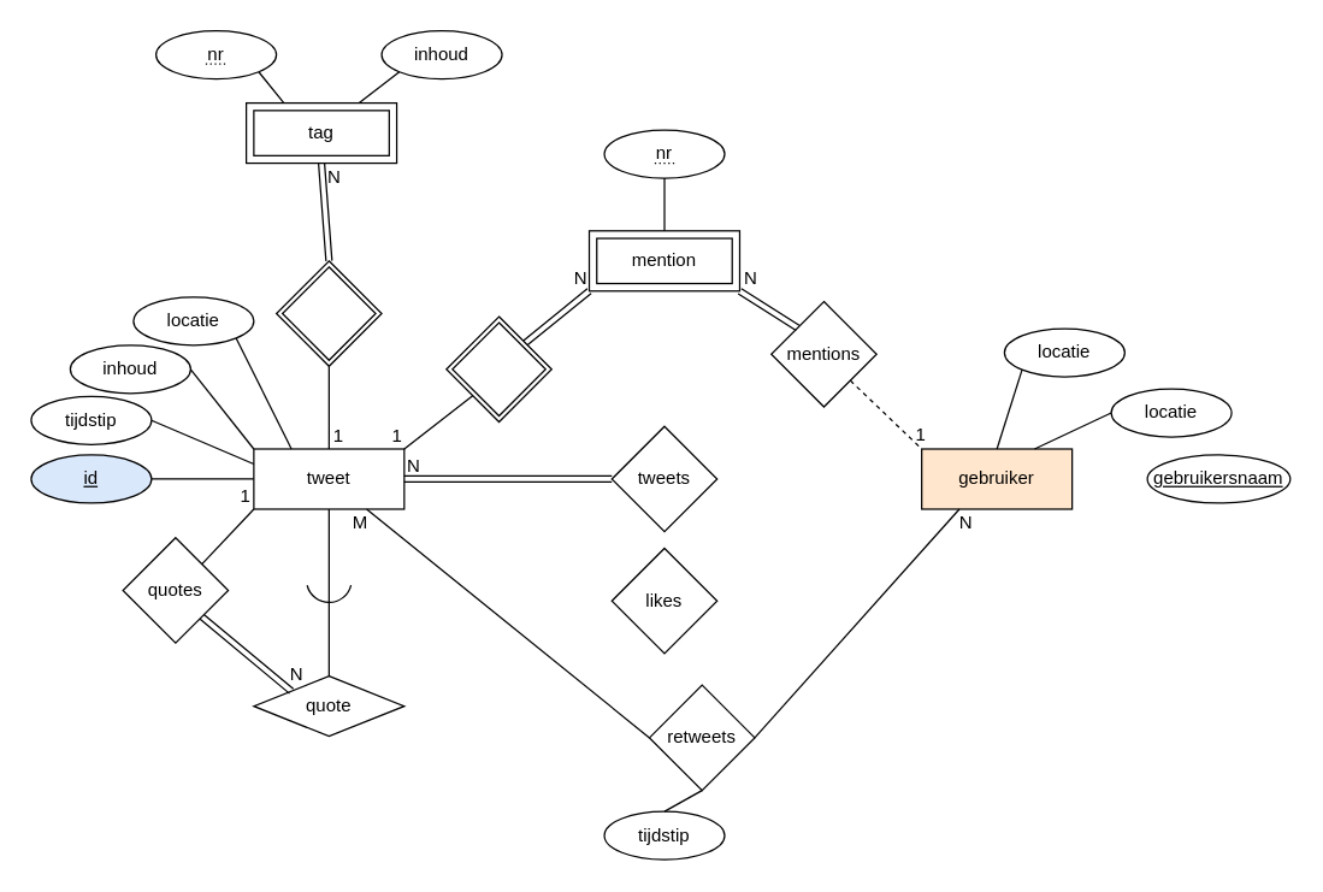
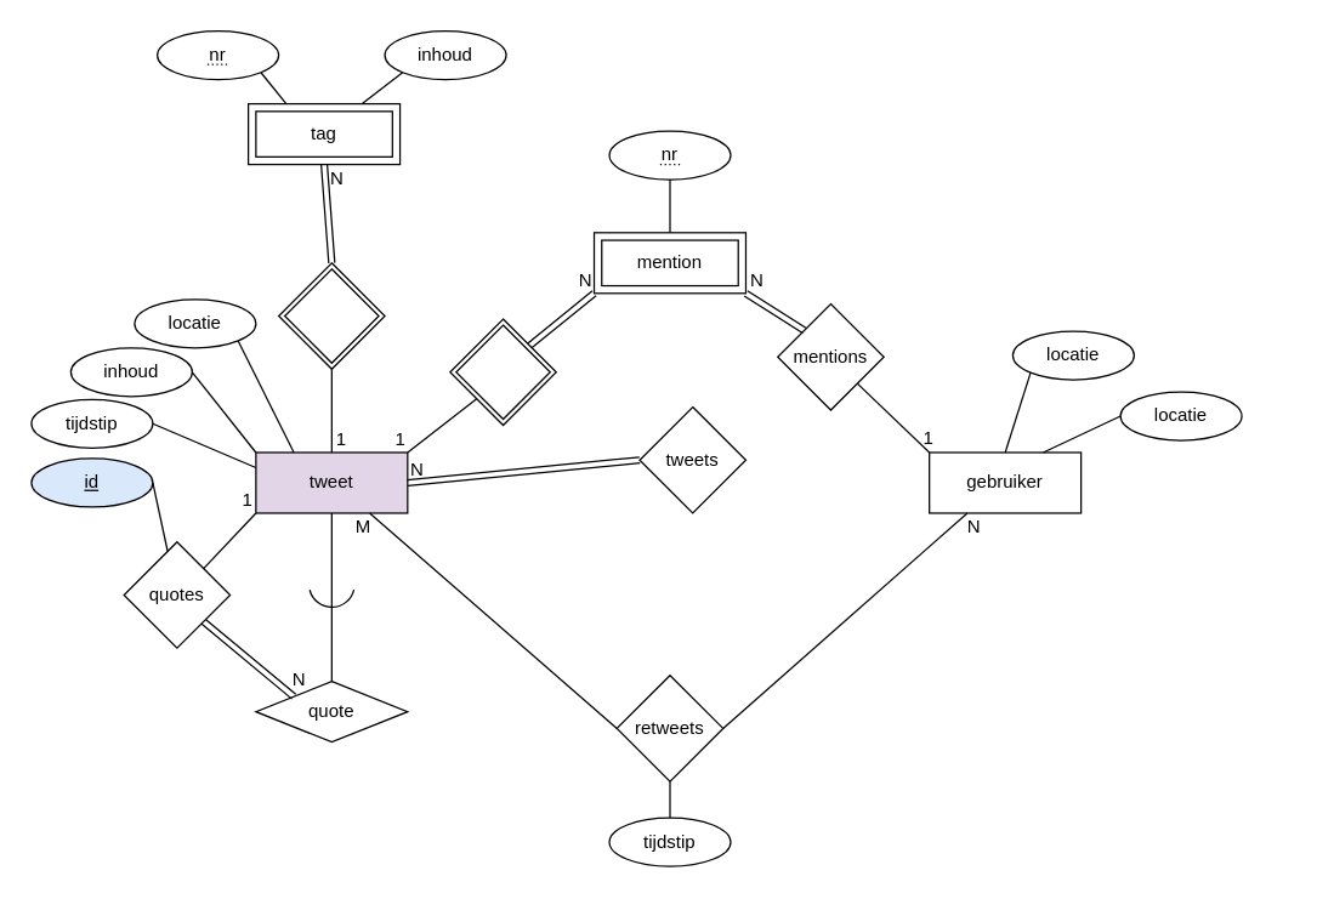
  <mxCell id="0" />
  <mxCell id="1" parent="0" />
- <mxCell id="2" value="tweet" style="whiteSpace=wrap;html=1;align=center;" vertex="1" parent="1"><mxGeometry x="168" y="298" width="100" height="40" as="geometry" /></mxCell>
+ <mxCell id="2" value="tweet" style="whiteSpace=wrap;html=1;align=center;fillColor=#e1d5e7;" vertex="1" parent="1"><mxGeometry x="168" y="298" width="100" height="40" as="geometry" /></mxCell>
  <mxCell id="3" value="tag" style="shape=ext;margin=3;double=1;whiteSpace=wrap;html=1;align=center;" vertex="1" parent="1"><mxGeometry x="163" y="68" width="100" height="40" as="geometry" /></mxCell>
  <mxCell id="4" value="mention" style="shape=ext;margin=3;double=1;whiteSpace=wrap;html=1;align=center;" vertex="1" parent="1"><mxGeometry x="391" y="153" width="100" height="40" as="geometry" /></mxCell>
- <mxCell id="5" value="gebruiker" style="whiteSpace=wrap;html=1;align=center;fillColor=#ffe6cc;" vertex="1" parent="1"><mxGeometry x="612" y="298" width="100" height="40" as="geometry" /></mxCell>
+ <mxCell id="5" value="gebruiker" style="whiteSpace=wrap;html=1;align=center;" vertex="1" parent="1"><mxGeometry x="612" y="298" width="100" height="40" as="geometry" /></mxCell>
  <mxCell id="6" value="quote" style="rhombus;whiteSpace=wrap;html=1;align=center;" vertex="1" parent="1"><mxGeometry x="168" y="449" width="100" height="40" as="geometry" /></mxCell>
- <mxCell id="7" value="tweets" style="shape=rhombus;perimeter=rhombusPerimeter;whiteSpace=wrap;html=1;align=center;aspect=fixed;" vertex="1" parent="1"><mxGeometry x="406" y="283" width="70" height="70" as="geometry" /></mxCell>
+ <mxCell id="7" value="tweets" style="shape=rhombus;perimeter=rhombusPerimeter;whiteSpace=wrap;html=1;align=center;aspect=fixed;" vertex="1" parent="1"><mxGeometry x="421" y="268" width="70" height="70" as="geometry" /></mxCell>
  <mxCell id="8" value="quotes" style="shape=rhombus;perimeter=rhombusPerimeter;whiteSpace=wrap;html=1;align=center;aspect=fixed;" vertex="1" parent="1"><mxGeometry x="81" y="357" width="70" height="70" as="geometry" /></mxCell>
- <mxCell id="9" value="retweets" style="shape=rhombus;perimeter=rhombusPerimeter;whiteSpace=wrap;html=1;align=center;aspect=fixed;" vertex="1" parent="1"><mxGeometry x="431" y="455" width="70" height="70" as="geometry" /></mxCell>
- <mxCell id="10" value="likes" style="shape=rhombus;perimeter=rhombusPerimeter;whiteSpace=wrap;html=1;align=center;aspect=fixed;" vertex="1" parent="1"><mxGeometry x="406" y="364" width="70" height="70" as="geometry" /></mxCell>
+ <mxCell id="9" value="retweets" style="shape=rhombus;perimeter=rhombusPerimeter;whiteSpace=wrap;html=1;align=center;aspect=fixed;" vertex="1" parent="1"><mxGeometry x="406" y="445" width="70" height="70" as="geometry" /></mxCell>
  <mxCell id="11" value="mentions" style="shape=rhombus;perimeter=rhombusPerimeter;whiteSpace=wrap;html=1;align=center;aspect=fixed;" vertex="1" parent="1"><mxGeometry x="512" y="200" width="70" height="70" as="geometry" /></mxCell>
  <mxCell id="12" value="" style="endArrow=none;html=1;rounded=0;exitX=0.5;exitY=1;exitDx=0;exitDy=0;entryX=0.5;entryY=0;entryDx=0;entryDy=0;" edge="1" parent="1" source="2" target="6"><mxGeometry relative="1" as="geometry"><mxPoint x="447" y="337" as="sourcePoint" /><mxPoint x="607" y="337" as="targetPoint" /></mxGeometry></mxCell>
  <mxCell id="13" value="" style="shape=link;html=1;rounded=0;entryX=0;entryY=0;entryDx=0;entryDy=0;exitX=1;exitY=1;exitDx=0;exitDy=0;" edge="1" parent="1" source="8" target="6"><mxGeometry relative="1" as="geometry"><mxPoint x="447" y="337" as="sourcePoint" /><mxPoint x="607" y="337" as="targetPoint" /></mxGeometry></mxCell>
  <mxCell id="14" value="N" style="resizable=0;html=1;whiteSpace=wrap;align=right;verticalAlign=bottom;" connectable="0" vertex="1" parent="13"><mxGeometry x="1" relative="1" as="geometry"><mxPoint x="9" y="-3" as="offset" /></mxGeometry></mxCell>
  <mxCell id="15" value="" style="endArrow=none;html=1;rounded=0;entryX=0;entryY=1;entryDx=0;entryDy=0;exitX=1;exitY=0;exitDx=0;exitDy=0;" edge="1" parent="1" source="8" target="2"><mxGeometry relative="1" as="geometry"><mxPoint x="447" y="337" as="sourcePoint" /><mxPoint x="607" y="337" as="targetPoint" /></mxGeometry></mxCell>
  <mxCell id="16" value="1" style="resizable=0;html=1;whiteSpace=wrap;align=right;verticalAlign=bottom;" connectable="0" vertex="1" parent="15"><mxGeometry x="1" relative="1" as="geometry"><mxPoint x="-1" as="offset" /></mxGeometry></mxCell>
  <mxCell id="17" value="" style="verticalLabelPosition=bottom;verticalAlign=top;html=1;shape=mxgraph.basic.arc;startAngle=0.337;endAngle=0.761;rotation=342;" vertex="1" parent="1"><mxGeometry x="203" y="370" width="30" height="30" as="geometry" /></mxCell>
  <mxCell id="18" value="" style="shape=rhombus;double=1;perimeter=rhombusPerimeter;whiteSpace=wrap;html=1;align=center;" vertex="1" parent="1"><mxGeometry x="183" y="173" width="70" height="70" as="geometry" /></mxCell>
  <mxCell id="19" value="" style="shape=link;html=1;rounded=0;exitX=0.5;exitY=0;exitDx=0;exitDy=0;entryX=0.5;entryY=1;entryDx=0;entryDy=0;" edge="1" parent="1" source="18" target="3"><mxGeometry relative="1" as="geometry"><mxPoint x="447" y="337" as="sourcePoint" /><mxPoint x="607" y="337" as="targetPoint" /></mxGeometry></mxCell>
  <mxCell id="20" value="N" style="resizable=0;html=1;whiteSpace=wrap;align=right;verticalAlign=bottom;" connectable="0" vertex="1" parent="19"><mxGeometry x="1" relative="1" as="geometry"><mxPoint x="14" y="18" as="offset" /></mxGeometry></mxCell>
  <mxCell id="21" value="" style="endArrow=none;html=1;rounded=0;exitX=0.5;exitY=1;exitDx=0;exitDy=0;entryX=0.5;entryY=0;entryDx=0;entryDy=0;" edge="1" parent="1" source="18" target="2"><mxGeometry relative="1" as="geometry"><mxPoint x="447" y="337" as="sourcePoint" /><mxPoint x="607" y="337" as="targetPoint" /></mxGeometry></mxCell>
  <mxCell id="22" value="1" style="resizable=0;html=1;whiteSpace=wrap;align=right;verticalAlign=bottom;" connectable="0" vertex="1" parent="21"><mxGeometry x="1" relative="1" as="geometry"><mxPoint x="11" as="offset" /></mxGeometry></mxCell>
  <mxCell id="23" value="" style="shape=rhombus;double=1;perimeter=rhombusPerimeter;whiteSpace=wrap;html=1;align=center;" vertex="1" parent="1"><mxGeometry x="296" y="210" width="70" height="70" as="geometry" /></mxCell>
  <mxCell id="24" value="" style="endArrow=none;html=1;rounded=0;entryX=1;entryY=0;entryDx=0;entryDy=0;exitX=0;exitY=1;exitDx=0;exitDy=0;" edge="1" parent="1" source="23" target="2"><mxGeometry relative="1" as="geometry"><mxPoint x="447" y="337" as="sourcePoint" /><mxPoint x="607" y="337" as="targetPoint" /></mxGeometry></mxCell>
  <mxCell id="25" value="1" style="resizable=0;html=1;whiteSpace=wrap;align=right;verticalAlign=bottom;" connectable="0" vertex="1" parent="24"><mxGeometry x="1" relative="1" as="geometry" /></mxCell>
  <mxCell id="26" value="" style="shape=link;html=1;rounded=0;entryX=0;entryY=1;entryDx=0;entryDy=0;exitX=1;exitY=0;exitDx=0;exitDy=0;" edge="1" parent="1" source="23" target="4"><mxGeometry relative="1" as="geometry"><mxPoint x="447" y="337" as="sourcePoint" /><mxPoint x="607" y="337" as="targetPoint" /></mxGeometry></mxCell>
  <mxCell id="27" value="N" style="resizable=0;html=1;whiteSpace=wrap;align=right;verticalAlign=bottom;" connectable="0" vertex="1" parent="26"><mxGeometry x="1" relative="1" as="geometry" /></mxCell>
  <mxCell id="28" value="" style="shape=link;html=1;rounded=0;entryX=1;entryY=1;entryDx=0;entryDy=0;exitX=0;exitY=0;exitDx=0;exitDy=0;" edge="1" parent="1" source="11" target="4"><mxGeometry relative="1" as="geometry"><mxPoint x="447" y="337" as="sourcePoint" /><mxPoint x="607" y="337" as="targetPoint" /></mxGeometry></mxCell>
  <mxCell id="29" value="N" style="resizable=0;html=1;whiteSpace=wrap;align=right;verticalAlign=bottom;" connectable="0" vertex="1" parent="28"><mxGeometry x="1" relative="1" as="geometry"><mxPoint x="13" as="offset" /></mxGeometry></mxCell>
- <mxCell id="30" value="" style="endArrow=none;html=1;rounded=0;entryX=0;entryY=0;entryDx=0;entryDy=0;exitX=1;exitY=1;exitDx=0;exitDy=0;dashed=1;" edge="1" parent="1" source="11" target="5"><mxGeometry relative="1" as="geometry"><mxPoint x="447" y="337" as="sourcePoint" /><mxPoint x="607" y="337" as="targetPoint" /></mxGeometry></mxCell>
+ <mxCell id="30" value="" style="endArrow=none;html=1;rounded=0;entryX=0;entryY=0;entryDx=0;entryDy=0;exitX=1;exitY=1;exitDx=0;exitDy=0;" edge="1" parent="1" source="11" target="5"><mxGeometry relative="1" as="geometry"><mxPoint x="447" y="337" as="sourcePoint" /><mxPoint x="607" y="337" as="targetPoint" /></mxGeometry></mxCell>
  <mxCell id="31" value="1" style="resizable=0;html=1;whiteSpace=wrap;align=right;verticalAlign=bottom;" connectable="0" vertex="1" parent="30"><mxGeometry x="1" relative="1" as="geometry"><mxPoint x="4" y="-1" as="offset" /></mxGeometry></mxCell>
  <mxCell id="32" value="" style="shape=link;html=1;rounded=0;entryX=1;entryY=0.5;entryDx=0;entryDy=0;exitX=0;exitY=0.5;exitDx=0;exitDy=0;" edge="1" parent="1" source="7" target="2"><mxGeometry relative="1" as="geometry"><mxPoint x="447" y="337" as="sourcePoint" /><mxPoint x="607" y="337" as="targetPoint" /></mxGeometry></mxCell>
  <mxCell id="33" value="N" style="resizable=0;html=1;whiteSpace=wrap;align=right;verticalAlign=bottom;" connectable="0" vertex="1" parent="32"><mxGeometry x="1" relative="1" as="geometry"><mxPoint x="12" as="offset" /></mxGeometry></mxCell>
  <mxCell id="34" value="" style="endArrow=none;html=1;rounded=0;entryX=0.25;entryY=1;entryDx=0;entryDy=0;exitX=1;exitY=0.5;exitDx=0;exitDy=0;" edge="1" parent="1" source="9" target="5"><mxGeometry relative="1" as="geometry"><mxPoint x="447" y="337" as="sourcePoint" /><mxPoint x="607" y="337" as="targetPoint" /></mxGeometry></mxCell>
  <mxCell id="35" value="N" style="resizable=0;html=1;whiteSpace=wrap;align=right;verticalAlign=bottom;" connectable="0" vertex="1" parent="34"><mxGeometry x="1" relative="1" as="geometry"><mxPoint x="10" y="17" as="offset" /></mxGeometry></mxCell>
  <mxCell id="36" value="" style="endArrow=none;html=1;rounded=0;entryX=0.75;entryY=1;entryDx=0;entryDy=0;exitX=0;exitY=0.5;exitDx=0;exitDy=0;" edge="1" parent="1" source="9" target="2"><mxGeometry relative="1" as="geometry"><mxPoint x="447" y="337" as="sourcePoint" /><mxPoint x="371" y="467" as="targetPoint" /></mxGeometry></mxCell>
  <mxCell id="37" value="M" style="resizable=0;html=1;whiteSpace=wrap;align=right;verticalAlign=bottom;" connectable="0" vertex="1" parent="36"><mxGeometry x="1" relative="1" as="geometry"><mxPoint x="2" y="17" as="offset" /></mxGeometry></mxCell>
  <mxCell id="38" value="inhoud" style="ellipse;whiteSpace=wrap;html=1;align=center;aspect=fixed;" vertex="1" parent="1"><mxGeometry x="46" y="229" width="80" height="32" as="geometry" /></mxCell>
  <mxCell id="39" value="&lt;u&gt;id&lt;/u&gt;" style="ellipse;whiteSpace=wrap;html=1;align=center;aspect=fixed;fillColor=#dae8fc;" vertex="1" parent="1"><mxGeometry x="20" y="302" width="80" height="32" as="geometry" /></mxCell>
  <mxCell id="40" value="tijdstip" style="ellipse;whiteSpace=wrap;html=1;align=center;aspect=fixed;" vertex="1" parent="1"><mxGeometry x="20" y="263" width="80" height="32" as="geometry" /></mxCell>
  <mxCell id="41" value="locatie" style="ellipse;whiteSpace=wrap;html=1;align=center;aspect=fixed;" vertex="1" parent="1"><mxGeometry x="88" y="197" width="80" height="32" as="geometry" /></mxCell>
- <mxCell id="42" value="" style="endArrow=none;html=1;rounded=0;exitX=1;exitY=0.5;exitDx=0;exitDy=0;entryX=0;entryY=0.5;entryDx=0;entryDy=0;" edge="1" parent="1" source="39" target="2"><mxGeometry relative="1" as="geometry"><mxPoint x="325" y="356" as="sourcePoint" /><mxPoint x="485" y="356" as="targetPoint" /></mxGeometry></mxCell>
+ <mxCell id="42" value="" style="endArrow=none;html=1;rounded=0;exitX=1;exitY=0.5;exitDx=0;exitDy=0;" edge="1" parent="1" source="39" target="8"><mxGeometry relative="1" as="geometry"><mxPoint x="325" y="356" as="sourcePoint" /><mxPoint x="485" y="356" as="targetPoint" /></mxGeometry></mxCell>
  <mxCell id="43" value="" style="endArrow=none;html=1;rounded=0;exitX=1;exitY=0.5;exitDx=0;exitDy=0;entryX=0;entryY=0.25;entryDx=0;entryDy=0;" edge="1" parent="1" source="40" target="2"><mxGeometry relative="1" as="geometry"><mxPoint x="110" y="328" as="sourcePoint" /><mxPoint x="178" y="328" as="targetPoint" /></mxGeometry></mxCell>
  <mxCell id="44" value="" style="endArrow=none;html=1;rounded=0;exitX=1;exitY=0.5;exitDx=0;exitDy=0;entryX=0;entryY=0;entryDx=0;entryDy=0;" edge="1" parent="1" source="38" target="2"><mxGeometry relative="1" as="geometry"><mxPoint x="120" y="338" as="sourcePoint" /><mxPoint x="188" y="338" as="targetPoint" /></mxGeometry></mxCell>
  <mxCell id="45" value="" style="endArrow=none;html=1;rounded=0;exitX=1;exitY=1;exitDx=0;exitDy=0;entryX=0.25;entryY=0;entryDx=0;entryDy=0;" edge="1" parent="1" source="41" target="2"><mxGeometry relative="1" as="geometry"><mxPoint x="130" y="348" as="sourcePoint" /><mxPoint x="198" y="348" as="targetPoint" /></mxGeometry></mxCell>
  <mxCell id="46" value="inhoud" style="ellipse;whiteSpace=wrap;html=1;align=center;aspect=fixed;" vertex="1" parent="1"><mxGeometry x="253" y="20" width="80" height="32" as="geometry" /></mxCell>
  <mxCell id="47" value="nr" style="ellipse;whiteSpace=wrap;html=1;align=center;aspect=fixed;" vertex="1" parent="1"><mxGeometry x="103" y="20" width="80" height="32" as="geometry" /></mxCell>
  <mxCell id="48" value="nr" style="ellipse;whiteSpace=wrap;html=1;align=center;aspect=fixed;" vertex="1" parent="1"><mxGeometry x="401" y="86" width="80" height="32" as="geometry" /></mxCell>
  <mxCell id="49" value="" style="endArrow=none;html=1;rounded=0;exitX=1;exitY=1;exitDx=0;exitDy=0;entryX=0.25;entryY=0;entryDx=0;entryDy=0;" edge="1" parent="1" source="47" target="3"><mxGeometry relative="1" as="geometry"><mxPoint x="325" y="356" as="sourcePoint" /><mxPoint x="485" y="356" as="targetPoint" /></mxGeometry></mxCell>
  <mxCell id="50" value="" style="endArrow=none;html=1;rounded=0;exitX=0;exitY=1;exitDx=0;exitDy=0;entryX=0.75;entryY=0;entryDx=0;entryDy=0;" edge="1" parent="1" source="46" target="3"><mxGeometry relative="1" as="geometry"><mxPoint x="181" y="57" as="sourcePoint" /><mxPoint x="203" y="88" as="targetPoint" /></mxGeometry></mxCell>
  <mxCell id="51" value="" style="endArrow=none;html=1;rounded=0;exitX=0.5;exitY=1;exitDx=0;exitDy=0;entryX=0.5;entryY=0;entryDx=0;entryDy=0;" edge="1" parent="1" source="48" target="4"><mxGeometry relative="1" as="geometry"><mxPoint x="275" y="57" as="sourcePoint" /><mxPoint x="253" y="88" as="targetPoint" /></mxGeometry></mxCell>
  <mxCell id="52" value="" style="endArrow=none;html=1;rounded=0;dashed=1;dashPattern=1 2;" edge="1" parent="1"><mxGeometry relative="1" as="geometry"><mxPoint x="136" y="42" as="sourcePoint" /><mxPoint x="149" y="42" as="targetPoint" /></mxGeometry></mxCell>
  <mxCell id="53" value="" style="resizable=0;html=1;whiteSpace=wrap;align=right;verticalAlign=bottom;" connectable="0" vertex="1" parent="52"><mxGeometry x="1" relative="1" as="geometry" /></mxCell>
  <mxCell id="54" value="" style="endArrow=none;html=1;rounded=0;dashed=1;dashPattern=1 2;" edge="1" parent="1"><mxGeometry relative="1" as="geometry"><mxPoint x="434.5" y="108" as="sourcePoint" /><mxPoint x="447.5" y="108" as="targetPoint" /></mxGeometry></mxCell>
  <mxCell id="55" value="" style="resizable=0;html=1;whiteSpace=wrap;align=right;verticalAlign=bottom;" connectable="0" vertex="1" parent="54"><mxGeometry x="1" relative="1" as="geometry" /></mxCell>
  <mxCell id="56" value="tijdstip" style="ellipse;whiteSpace=wrap;html=1;align=center;aspect=fixed;" vertex="1" parent="1"><mxGeometry x="401" y="539" width="80" height="32" as="geometry" /></mxCell>
  <mxCell id="57" value="" style="endArrow=none;html=1;rounded=0;exitX=0.5;exitY=1;exitDx=0;exitDy=0;entryX=0.5;entryY=0;entryDx=0;entryDy=0;" edge="1" parent="1" source="9" target="56"><mxGeometry relative="1" as="geometry"><mxPoint x="325" y="356" as="sourcePoint" /><mxPoint x="485" y="356" as="targetPoint" /></mxGeometry></mxCell>
- <mxCell id="58" value="&lt;u&gt;gebruikersnaam&lt;/u&gt;" style="ellipse;whiteSpace=wrap;html=1;align=center;" vertex="1" parent="1"><mxGeometry x="762" y="302" width="95" height="32" as="geometry" /></mxCell>
  <mxCell id="59" value="locatie" style="ellipse;whiteSpace=wrap;html=1;align=center;aspect=fixed;" vertex="1" parent="1"><mxGeometry x="667" y="218" width="80" height="32" as="geometry" /></mxCell>
  <mxCell id="60" value="locatie" style="ellipse;whiteSpace=wrap;html=1;align=center;aspect=fixed;" vertex="1" parent="1"><mxGeometry x="738" y="258" width="80" height="32" as="geometry" /></mxCell>
  <mxCell id="61" value="" style="endArrow=none;html=1;rounded=0;entryX=0;entryY=1;entryDx=0;entryDy=0;exitX=0.5;exitY=0;exitDx=0;exitDy=0;" edge="1" parent="1" source="5" target="59"><mxGeometry relative="1" as="geometry"><mxPoint x="325" y="356" as="sourcePoint" /><mxPoint x="485" y="356" as="targetPoint" /></mxGeometry></mxCell>
  <mxCell id="62" value="" style="endArrow=none;html=1;rounded=0;entryX=0;entryY=0.5;entryDx=0;entryDy=0;exitX=0.75;exitY=0;exitDx=0;exitDy=0;" edge="1" parent="1" source="5" target="60"><mxGeometry relative="1" as="geometry"><mxPoint x="325" y="356" as="sourcePoint" /><mxPoint x="485" y="356" as="targetPoint" /></mxGeometry></mxCell>
